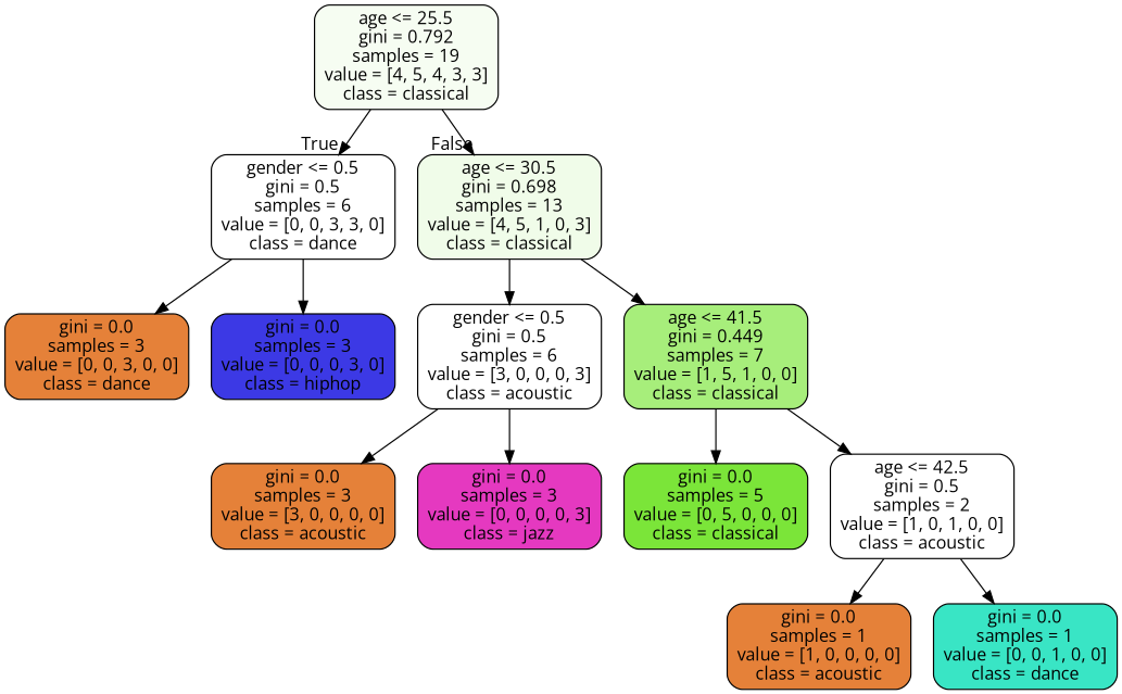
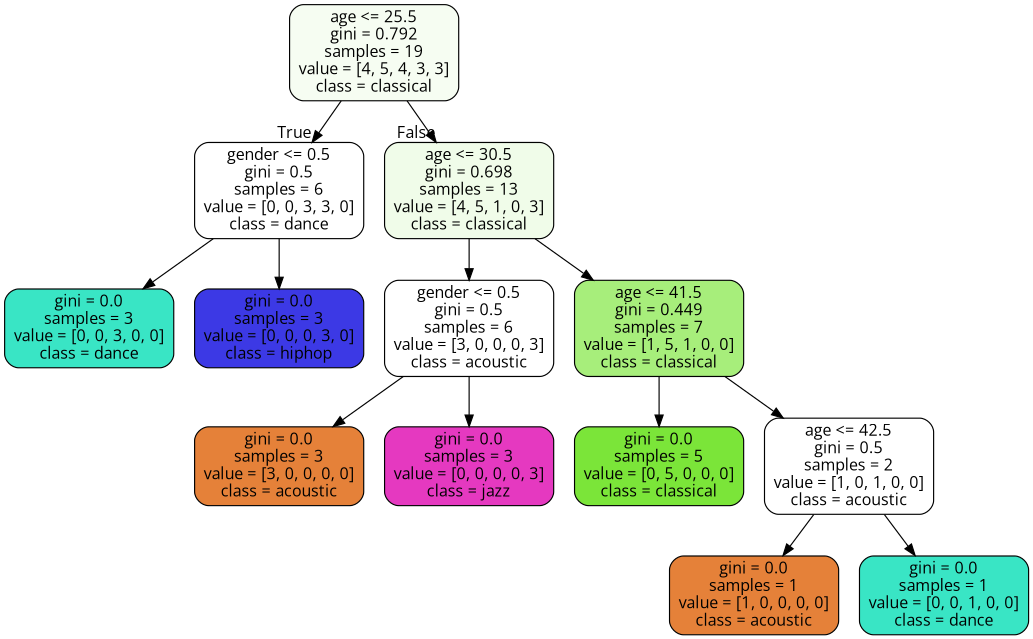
  digraph {
    fontname="Open Sans"
    node [color=black fillcolor="#ffffff" fontname="Open Sans" shape=box style="filled, rounded"]
    edge [fontname="Open Sans"]
    n1 [fillcolor="#f6fdf2" label="age <= 25.5\ngini = 0.792\nsamples = 19\nvalue = [4, 5, 4, 3, 3]\nclass = classical"]
    n2 [label="gender <= 0.5\ngini = 0.5\nsamples = 6\nvalue = [0, 0, 3, 3, 0]\nclass = dance"]
    n3 [fillcolor="#f0fce9" label="age <= 30.5\ngini = 0.698\nsamples = 13\nvalue = [4, 5, 1, 0, 3]\nclass = classical"]
-   n4 [fillcolor="#e58139" label="gini = 0.0\nsamples = 3\nvalue = [0, 0, 3, 0, 0]\nclass = dance"]
+   n4 [fillcolor="#39e5c5" label="gini = 0.0\nsamples = 3\nvalue = [0, 0, 3, 0, 0]\nclass = dance"]
    n5 [fillcolor="#3c39e5" label="gini = 0.0\nsamples = 3\nvalue = [0, 0, 0, 3, 0]\nclass = hiphop"]
    n6 [label="gender <= 0.5\ngini = 0.5\nsamples = 6\nvalue = [3, 0, 0, 0, 3]\nclass = acoustic"]
    n7 [fillcolor="#a7ee7b" label="age <= 41.5\ngini = 0.449\nsamples = 7\nvalue = [1, 5, 1, 0, 0]\nclass = classical"]
    n8 [fillcolor="#e58139" label="gini = 0.0\nsamples = 3\nvalue = [3, 0, 0, 0, 0]\nclass = acoustic"]
    n9 [fillcolor="#e539c0" label="gini = 0.0\nsamples = 3\nvalue = [0, 0, 0, 0, 3]\nclass = jazz"]
    n10 [fillcolor="#7be539" label="gini = 0.0\nsamples = 5\nvalue = [0, 5, 0, 0, 0]\nclass = classical"]
    n11 [label="age <= 42.5\ngini = 0.5\nsamples = 2\nvalue = [1, 0, 1, 0, 0]\nclass = acoustic"]
    n12 [fillcolor="#e58139" label="gini = 0.0\nsamples = 1\nvalue = [1, 0, 0, 0, 0]\nclass = acoustic"]
    n13 [fillcolor="#39e5c5" label="gini = 0.0\nsamples = 1\nvalue = [0, 0, 1, 0, 0]\nclass = dance"]
    n1 -> n2 [headlabel=True labelangle=45 labeldistance=2.5]
    n1 -> n3 [headlabel=False labelangle=-45 labeldistance=2.5]
    n2 -> n4
    n2 -> n5
    n3 -> n6
    n3 -> n7
    n6 -> n8
    n6 -> n9
    n7 -> n10
    n7 -> n11
    n11 -> n12
    n11 -> n13
  }
